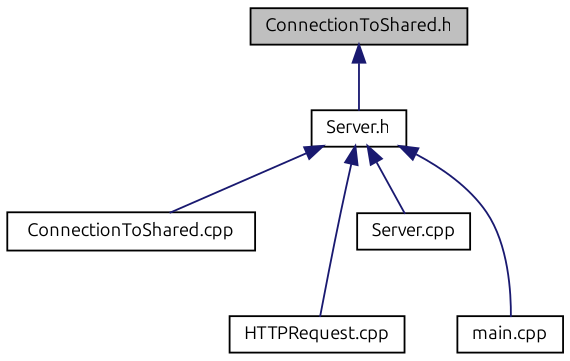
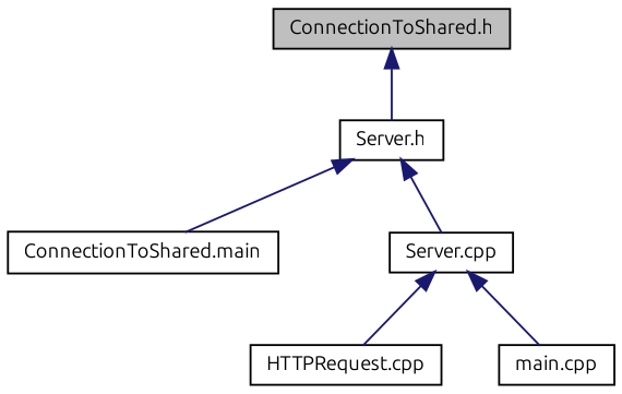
  digraph {
    fontname=Ubuntu
    node [color=black fillcolor=white fontname=Ubuntu fontsize=10 shape=record style=filled]
    edge [color=midnightblue dir=back fontname=Ubuntu fontsize=10 labelfontname=Helvetica labelfontsize=10 style=solid]
    n1 [fillcolor=grey75 fontcolor=black height=0.2 label="ConnectionToShared.h" width=0.4]
    n2 [height=0.2 label="Server.h" width=0.4]
-   n3 [height=0.2 label="ConnectionToShared.cpp" width=0.4]
+   n3 [height=0.2 label="ConnectionToShared.main" width=0.4]
    n4 [height=0.2 label="HTTPRequest.cpp" width=0.4]
    n5 [height=0.2 label="main.cpp" width=0.4]
    n6 [height=0.2 label="Server.cpp" width=0.4]
    n1 -> n2
    n2 -> n3
-   n2 -> n4
-   n2 -> n5
+   n6 -> n4
+   n6 -> n5
    n2 -> n6
  }
